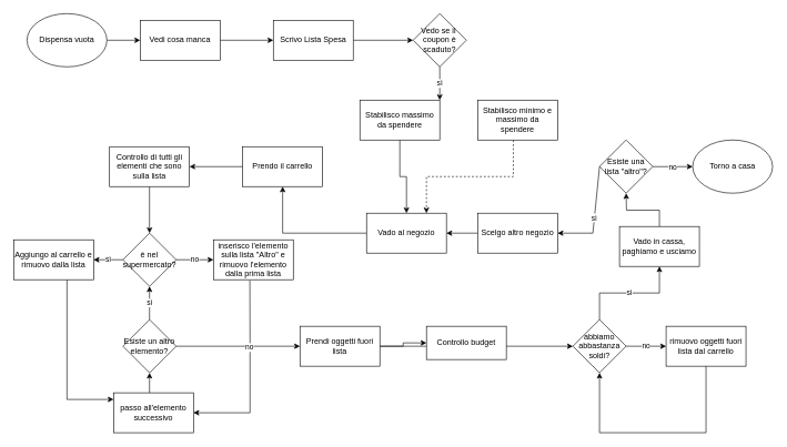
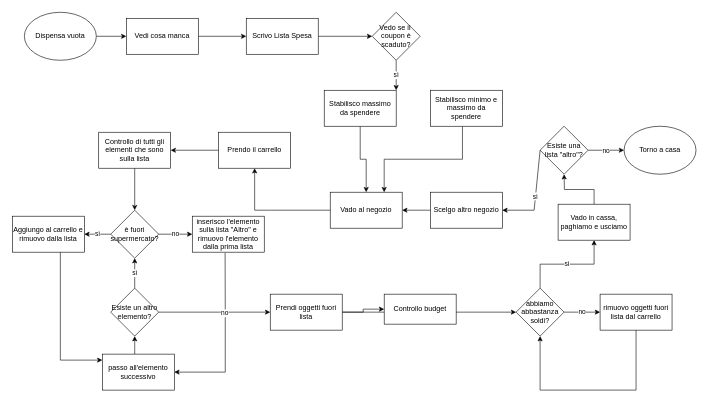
  <mxCell id="0" />
  <mxCell id="1" parent="0" />
  <mxCell id="2" value="" style="edgeStyle=orthogonalEdgeStyle;rounded=0;orthogonalLoop=1;jettySize=auto;html=1;" edge="1" parent="1" source="3" target="5"><mxGeometry relative="1" as="geometry" /></mxCell>
  <mxCell id="3" value="Dispensa vuota" style="ellipse;whiteSpace=wrap;html=1;" vertex="1" parent="1"><mxGeometry x="40" y="20" width="120" height="80" as="geometry" /></mxCell>
  <mxCell id="4" value="" style="edgeStyle=orthogonalEdgeStyle;rounded=0;orthogonalLoop=1;jettySize=auto;html=1;" edge="1" parent="1" source="5" target="7"><mxGeometry relative="1" as="geometry" /></mxCell>
  <mxCell id="5" value="Vedi cosa manca" style="rounded=0;whiteSpace=wrap;html=1;" vertex="1" parent="1"><mxGeometry x="210" y="30" width="120" height="60" as="geometry" /></mxCell>
  <mxCell id="6" value="" style="edgeStyle=orthogonalEdgeStyle;rounded=0;orthogonalLoop=1;jettySize=auto;html=1;" edge="1" parent="1" source="7" target="11"><mxGeometry relative="1" as="geometry" /></mxCell>
  <mxCell id="7" value="Scrivo Lista Spesa" style="rounded=0;whiteSpace=wrap;html=1;" vertex="1" parent="1"><mxGeometry x="410" y="30" width="120" height="60" as="geometry" /></mxCell>
- <mxCell id="8" value="" style="edgeStyle=orthogonalEdgeStyle;rounded=0;orthogonalLoop=1;jettySize=auto;html=1;exitX=0.446;exitY=1.005;exitDx=0;exitDy=0;exitPerimeter=0;entryX=0.75;entryY=0;entryDx=0;entryDy=0;dashed=1;" edge="1" parent="1" source="9" target="15"><mxGeometry relative="1" as="geometry"><mxPoint x="760" y="250" as="sourcePoint" /><mxPoint x="653" y="390" as="targetPoint" /></mxGeometry></mxCell>
+ <mxCell id="8" value="" style="edgeStyle=orthogonalEdgeStyle;rounded=0;orthogonalLoop=1;jettySize=auto;html=1;exitX=0.446;exitY=1.005;exitDx=0;exitDy=0;exitPerimeter=0;entryX=0.75;entryY=0;entryDx=0;entryDy=0;" edge="1" parent="1" source="9" target="15"><mxGeometry relative="1" as="geometry"><mxPoint x="760" y="250" as="sourcePoint" /><mxPoint x="653" y="390" as="targetPoint" /></mxGeometry></mxCell>
  <mxCell id="9" value="Stabilisco minimo e massimo da spendere" style="whiteSpace=wrap;html=1;rounded=0;" vertex="1" parent="1"><mxGeometry x="717" y="150" width="120" height="60" as="geometry" /></mxCell>
  <mxCell id="10" value="sì" style="edgeStyle=orthogonalEdgeStyle;rounded=0;orthogonalLoop=1;jettySize=auto;html=1;" edge="1" parent="1" source="11" target="13"><mxGeometry relative="1" as="geometry"><Array as="points"><mxPoint x="640" y="210" /><mxPoint x="640" y="210" /></Array></mxGeometry></mxCell>
  <mxCell id="11" value="Vedo se il&amp;nbsp; coupon è scaduto?" style="rhombus;whiteSpace=wrap;html=1;rounded=0;" vertex="1" parent="1"><mxGeometry x="620" y="20" width="80" height="80" as="geometry" /></mxCell>
  <mxCell id="12" value="" style="edgeStyle=orthogonalEdgeStyle;rounded=0;orthogonalLoop=1;jettySize=auto;html=1;" edge="1" parent="1" source="13" target="15"><mxGeometry relative="1" as="geometry" /></mxCell>
  <mxCell id="13" value="Stabilisco massimo da spendere" style="whiteSpace=wrap;html=1;rounded=0;" vertex="1" parent="1"><mxGeometry x="540" y="150" width="120" height="60" as="geometry" /></mxCell>
  <mxCell id="14" value="" style="edgeStyle=orthogonalEdgeStyle;rounded=0;orthogonalLoop=1;jettySize=auto;html=1;" edge="1" parent="1" source="15" target="17"><mxGeometry relative="1" as="geometry" /></mxCell>
  <mxCell id="15" value="Vado al negozio" style="whiteSpace=wrap;html=1;rounded=0;" vertex="1" parent="1"><mxGeometry x="550" y="320" width="120" height="60" as="geometry" /></mxCell>
  <mxCell id="16" value="" style="edgeStyle=orthogonalEdgeStyle;rounded=0;orthogonalLoop=1;jettySize=auto;html=1;" edge="1" parent="1" source="17" target="19"><mxGeometry relative="1" as="geometry" /></mxCell>
  <mxCell id="17" value="Prendo il carrello" style="whiteSpace=wrap;html=1;rounded=0;" vertex="1" parent="1"><mxGeometry x="364" y="220" width="120" height="60" as="geometry" /></mxCell>
  <mxCell id="18" value="" style="edgeStyle=orthogonalEdgeStyle;rounded=0;orthogonalLoop=1;jettySize=auto;html=1;" edge="1" parent="1" source="19" target="22"><mxGeometry relative="1" as="geometry" /></mxCell>
  <mxCell id="19" value="Controllo di tutti gli elementi che sono sulla lista" style="whiteSpace=wrap;html=1;rounded=0;" vertex="1" parent="1"><mxGeometry x="164" y="220" width="120" height="60" as="geometry" /></mxCell>
  <mxCell id="20" value="sì" style="edgeStyle=orthogonalEdgeStyle;rounded=0;orthogonalLoop=1;jettySize=auto;html=1;" edge="1" parent="1" source="22" target="24"><mxGeometry relative="1" as="geometry" /></mxCell>
  <mxCell id="21" value="no" style="edgeStyle=orthogonalEdgeStyle;rounded=0;orthogonalLoop=1;jettySize=auto;html=1;" edge="1" parent="1" source="22" target="25"><mxGeometry relative="1" as="geometry" /></mxCell>
- <mxCell id="22" value="è nel supermercato?" style="rhombus;whiteSpace=wrap;html=1;rounded=0;" vertex="1" parent="1"><mxGeometry x="184" y="350" width="80" height="80" as="geometry" /></mxCell>
+ <mxCell id="22" value="è fuori supermercato?" style="rhombus;whiteSpace=wrap;html=1;rounded=0;" vertex="1" parent="1"><mxGeometry x="184" y="350" width="80" height="80" as="geometry" /></mxCell>
  <mxCell id="23" value="" style="edgeStyle=orthogonalEdgeStyle;rounded=0;orthogonalLoop=1;jettySize=auto;html=1;" edge="1" parent="1" source="24" target="27"><mxGeometry relative="1" as="geometry"><Array as="points"><mxPoint x="100" y="600" /></Array></mxGeometry></mxCell>
  <mxCell id="24" value="Aggiungo al carrello e rimuovo dalla lista" style="whiteSpace=wrap;html=1;rounded=0;" vertex="1" parent="1"><mxGeometry x="20" y="360" width="120" height="60" as="geometry" /></mxCell>
  <mxCell id="25" value="inserisco l'elemento sulla lista &quot;Altro&quot; e rimuovo l'elemento dalla prima lista" style="whiteSpace=wrap;html=1;rounded=0;" vertex="1" parent="1"><mxGeometry x="320" y="360" width="120" height="60" as="geometry" /></mxCell>
  <mxCell id="26" value="" style="edgeStyle=orthogonalEdgeStyle;rounded=0;orthogonalLoop=1;jettySize=auto;html=1;" edge="1" parent="1" source="27" target="30"><mxGeometry relative="1" as="geometry"><Array as="points"><mxPoint x="224" y="580" /><mxPoint x="224" y="580" /></Array></mxGeometry></mxCell>
  <mxCell id="27" value="passo all'elemento successivo" style="whiteSpace=wrap;html=1;rounded=0;" vertex="1" parent="1"><mxGeometry x="170" y="590" width="120" height="60" as="geometry" /></mxCell>
  <mxCell id="28" value="" style="endArrow=classic;html=1;rounded=0;exitX=0.456;exitY=1.023;exitDx=0;exitDy=0;exitPerimeter=0;" edge="1" parent="1" source="25" target="27"><mxGeometry width="50" height="50" relative="1" as="geometry"><mxPoint x="540" y="400" as="sourcePoint" /><mxPoint x="590" y="350" as="targetPoint" /><Array as="points"><mxPoint x="375" y="510" /><mxPoint x="375" y="620" /></Array></mxGeometry></mxCell>
  <mxCell id="29" value="sì" style="edgeStyle=orthogonalEdgeStyle;rounded=0;orthogonalLoop=1;jettySize=auto;html=1;" edge="1" parent="1" source="30" target="22"><mxGeometry relative="1" as="geometry" /></mxCell>
  <mxCell id="30" value="Esiste un altro elemento?" style="rhombus;whiteSpace=wrap;html=1;" vertex="1" parent="1"><mxGeometry x="184" y="480" width="80" height="80" as="geometry" /></mxCell>
  <mxCell id="31" value="" style="edgeStyle=orthogonalEdgeStyle;rounded=0;orthogonalLoop=1;jettySize=auto;html=1;" edge="1" parent="1" source="33" target="36"><mxGeometry relative="1" as="geometry" /></mxCell>
  <mxCell id="32" value="" style="edgeStyle=orthogonalEdgeStyle;rounded=0;orthogonalLoop=1;jettySize=auto;html=1;" edge="1" parent="1" source="33" target="42"><mxGeometry relative="1" as="geometry" /></mxCell>
  <mxCell id="33" value="Prendi oggetti fuori lista" style="rounded=0;whiteSpace=wrap;html=1;" vertex="1" parent="1"><mxGeometry x="450" y="490" width="120" height="60" as="geometry" /></mxCell>
  <mxCell id="34" value="sì" style="edgeStyle=orthogonalEdgeStyle;rounded=0;orthogonalLoop=1;jettySize=auto;html=1;" edge="1" parent="1" source="36" target="38"><mxGeometry relative="1" as="geometry" /></mxCell>
  <mxCell id="35" value="no" style="edgeStyle=orthogonalEdgeStyle;rounded=0;orthogonalLoop=1;jettySize=auto;html=1;" edge="1" parent="1" source="36" target="39"><mxGeometry relative="1" as="geometry" /></mxCell>
  <mxCell id="36" value="abbiamo abbastanza soldi?" style="rhombus;whiteSpace=wrap;html=1;rounded=0;" vertex="1" parent="1"><mxGeometry x="860" y="480" width="80" height="80" as="geometry" /></mxCell>
  <mxCell id="37" value="" style="edgeStyle=orthogonalEdgeStyle;rounded=0;orthogonalLoop=1;jettySize=auto;html=1;" edge="1" parent="1" source="38"><mxGeometry relative="1" as="geometry"><mxPoint x="940" y="290" as="targetPoint" /></mxGeometry></mxCell>
  <mxCell id="38" value="Vado in cassa, paghiamo e usciamo" style="whiteSpace=wrap;html=1;rounded=0;" vertex="1" parent="1"><mxGeometry x="930" y="340" width="120" height="60" as="geometry" /></mxCell>
  <mxCell id="39" value="rimuovo oggetti fuori lista dal carrello" style="whiteSpace=wrap;html=1;rounded=0;" vertex="1" parent="1"><mxGeometry x="1000" y="490" width="120" height="60" as="geometry" /></mxCell>
  <mxCell id="40" value="" style="endArrow=classic;html=1;rounded=0;exitX=1;exitY=0.5;exitDx=0;exitDy=0;entryX=0;entryY=0.5;entryDx=0;entryDy=0;" edge="1" parent="1" source="30" target="33"><mxGeometry width="50" height="50" relative="1" as="geometry"><mxPoint x="550" y="470" as="sourcePoint" /><mxPoint x="600" y="420" as="targetPoint" /></mxGeometry></mxCell>
  <mxCell id="41" value="no" style="edgeLabel;html=1;align=center;verticalAlign=middle;resizable=0;points=[];" vertex="1" connectable="0" parent="40"><mxGeometry x="0.175" y="-1" relative="1" as="geometry"><mxPoint as="offset" /></mxGeometry></mxCell>
  <mxCell id="42" value="Controllo budget" style="whiteSpace=wrap;html=1;rounded=0;" vertex="1" parent="1"><mxGeometry x="640" y="490" width="120" height="50" as="geometry" /></mxCell>
  <mxCell id="43" value="" style="endArrow=classic;html=1;rounded=0;exitX=0.5;exitY=1;exitDx=0;exitDy=0;entryX=0.5;entryY=1;entryDx=0;entryDy=0;" edge="1" parent="1" source="39" target="36"><mxGeometry width="50" height="50" relative="1" as="geometry"><mxPoint x="930" y="480" as="sourcePoint" /><mxPoint x="880" y="640" as="targetPoint" /><Array as="points"><mxPoint x="1060" y="650" /><mxPoint x="900" y="650" /></Array></mxGeometry></mxCell>
  <mxCell id="44" value="" style="edgeStyle=orthogonalEdgeStyle;rounded=0;orthogonalLoop=1;jettySize=auto;html=1;" edge="1" parent="1" source="46"><mxGeometry relative="1" as="geometry"><mxPoint x="1040" y="250" as="targetPoint" /></mxGeometry></mxCell>
  <mxCell id="45" value="no" style="edgeLabel;html=1;align=center;verticalAlign=middle;resizable=0;points=[];" vertex="1" connectable="0" parent="44"><mxGeometry x="-0.036" relative="1" as="geometry"><mxPoint as="offset" /></mxGeometry></mxCell>
  <mxCell id="46" value="Esiste una lista &quot;altro&quot;?" style="rhombus;whiteSpace=wrap;html=1;" vertex="1" parent="1"><mxGeometry x="900" y="210" width="80" height="80" as="geometry" /></mxCell>
  <mxCell id="47" value="" style="endArrow=classic;html=1;rounded=0;exitX=0;exitY=0.5;exitDx=0;exitDy=0;entryX=1;entryY=0.5;entryDx=0;entryDy=0;" edge="1" parent="1" source="50" target="15"><mxGeometry width="50" height="50" relative="1" as="geometry"><mxPoint x="830" y="410" as="sourcePoint" /><mxPoint x="880" y="360" as="targetPoint" /><Array as="points" /></mxGeometry></mxCell>
  <mxCell id="48" value="Torno a casa" style="ellipse;whiteSpace=wrap;html=1;" vertex="1" parent="1"><mxGeometry x="1040" y="210" width="120" height="80" as="geometry" /></mxCell>
  <mxCell id="49" value="sì" style="endArrow=classic;html=1;rounded=0;exitX=0;exitY=0.5;exitDx=0;exitDy=0;entryX=1;entryY=0.5;entryDx=0;entryDy=0;" edge="1" parent="1" source="46" target="50"><mxGeometry width="50" height="50" relative="1" as="geometry"><mxPoint x="900" y="250" as="sourcePoint" /><mxPoint x="670" y="350" as="targetPoint" /><Array as="points"><mxPoint x="890" y="350" /></Array></mxGeometry></mxCell>
  <mxCell id="50" value="Scelgo altro negozio" style="rounded=0;whiteSpace=wrap;html=1;" vertex="1" parent="1"><mxGeometry x="717" y="320" width="120" height="60" as="geometry" /></mxCell>
